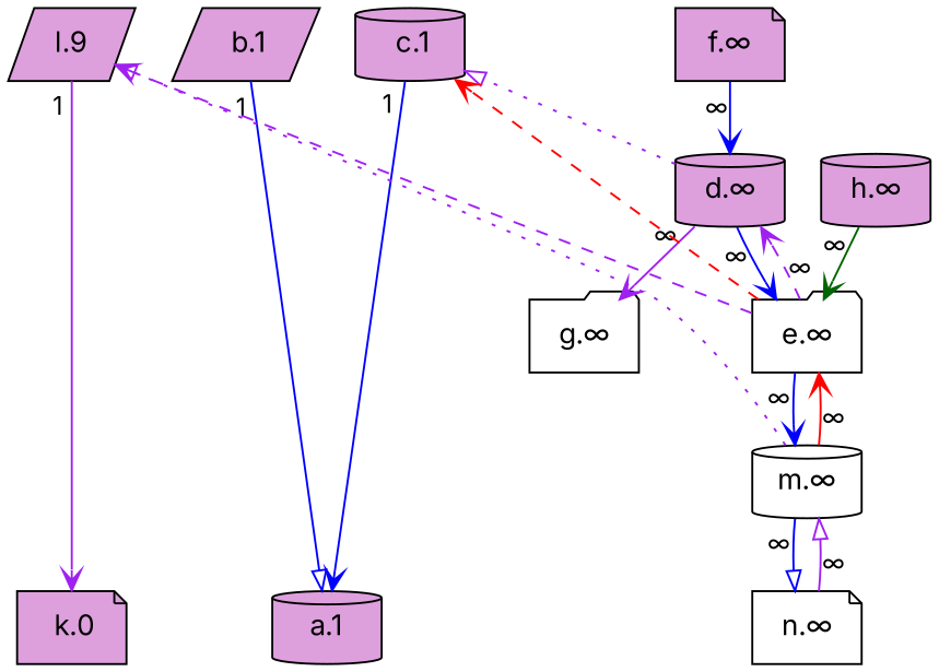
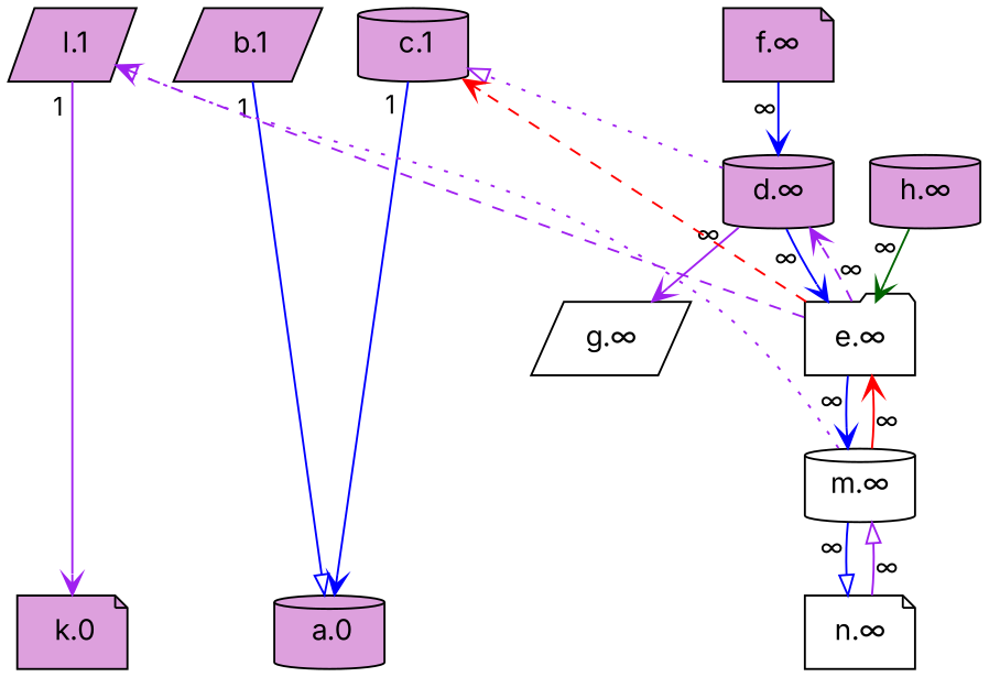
  digraph {
    fontname=Inter
    node [fillcolor=plum fontname=Inter fontsize=14 shape=cylinder style=filled]
    edge [arrowhead=vee color=purple dir=forward fontname=Inter fontsize=12 labeldistance=1.5 style=solid taillabel="∞"]
-   n1 [label="a.1"]
+   n1 [label=" a.0"]
    n2 [label=" k.0" shape=note]
-   n3 [label="l.9" shape=parallelogram]
+   n3 [label=" l.1" shape=parallelogram]
    n4 [label=" c.1"]
    n5 [label=" b.1" shape=parallelogram]
    n6 [label="d.∞"]
    n7 [fillcolor=white label="e.∞" shape=folder]
-   n8 [fillcolor=white label="g.∞" shape=folder]
+   n8 [fillcolor=white label="g.∞" shape=parallelogram]
    n9 [fillcolor=white label="m.∞"]
    n10 [fillcolor=white label="n.∞" shape=note]
    n11 [label="f.∞" shape=note]
    n12 [label="h.∞"]
    subgraph sub_1 {
      rank=max
      n1
      n2
    }
    subgraph sub_2 {
      rank=min
      n3
      n4
      n5
    }
    n3 -> n2 [taillabel=1]
    n4 -> n1 [color=blue taillabel=1]
    n5 -> n1 [arrowhead=onormal color=blue taillabel=1]
    n6 -> n4 [arrowhead=onormal constraint=false style=dotted taillabel=""]
    n6 -> n7 [color=blue]
    n6 -> n8
    n7 -> n3 [arrowhead=onormal constraint=false style=dashed taillabel=""]
    n7 -> n4 [color=red constraint=false style=dashed taillabel=""]
    n7 -> n6 [style=dashed]
    n7 -> n9 [color=blue]
    n9 -> n3 [constraint=false style=dotted taillabel=""]
    n9 -> n7 [color=red]
    n9 -> n10 [arrowhead=onormal color=blue]
    n10 -> n9 [arrowhead=onormal]
    n11 -> n6 [color=blue]
    n12 -> n7 [color=darkgreen]
  }
